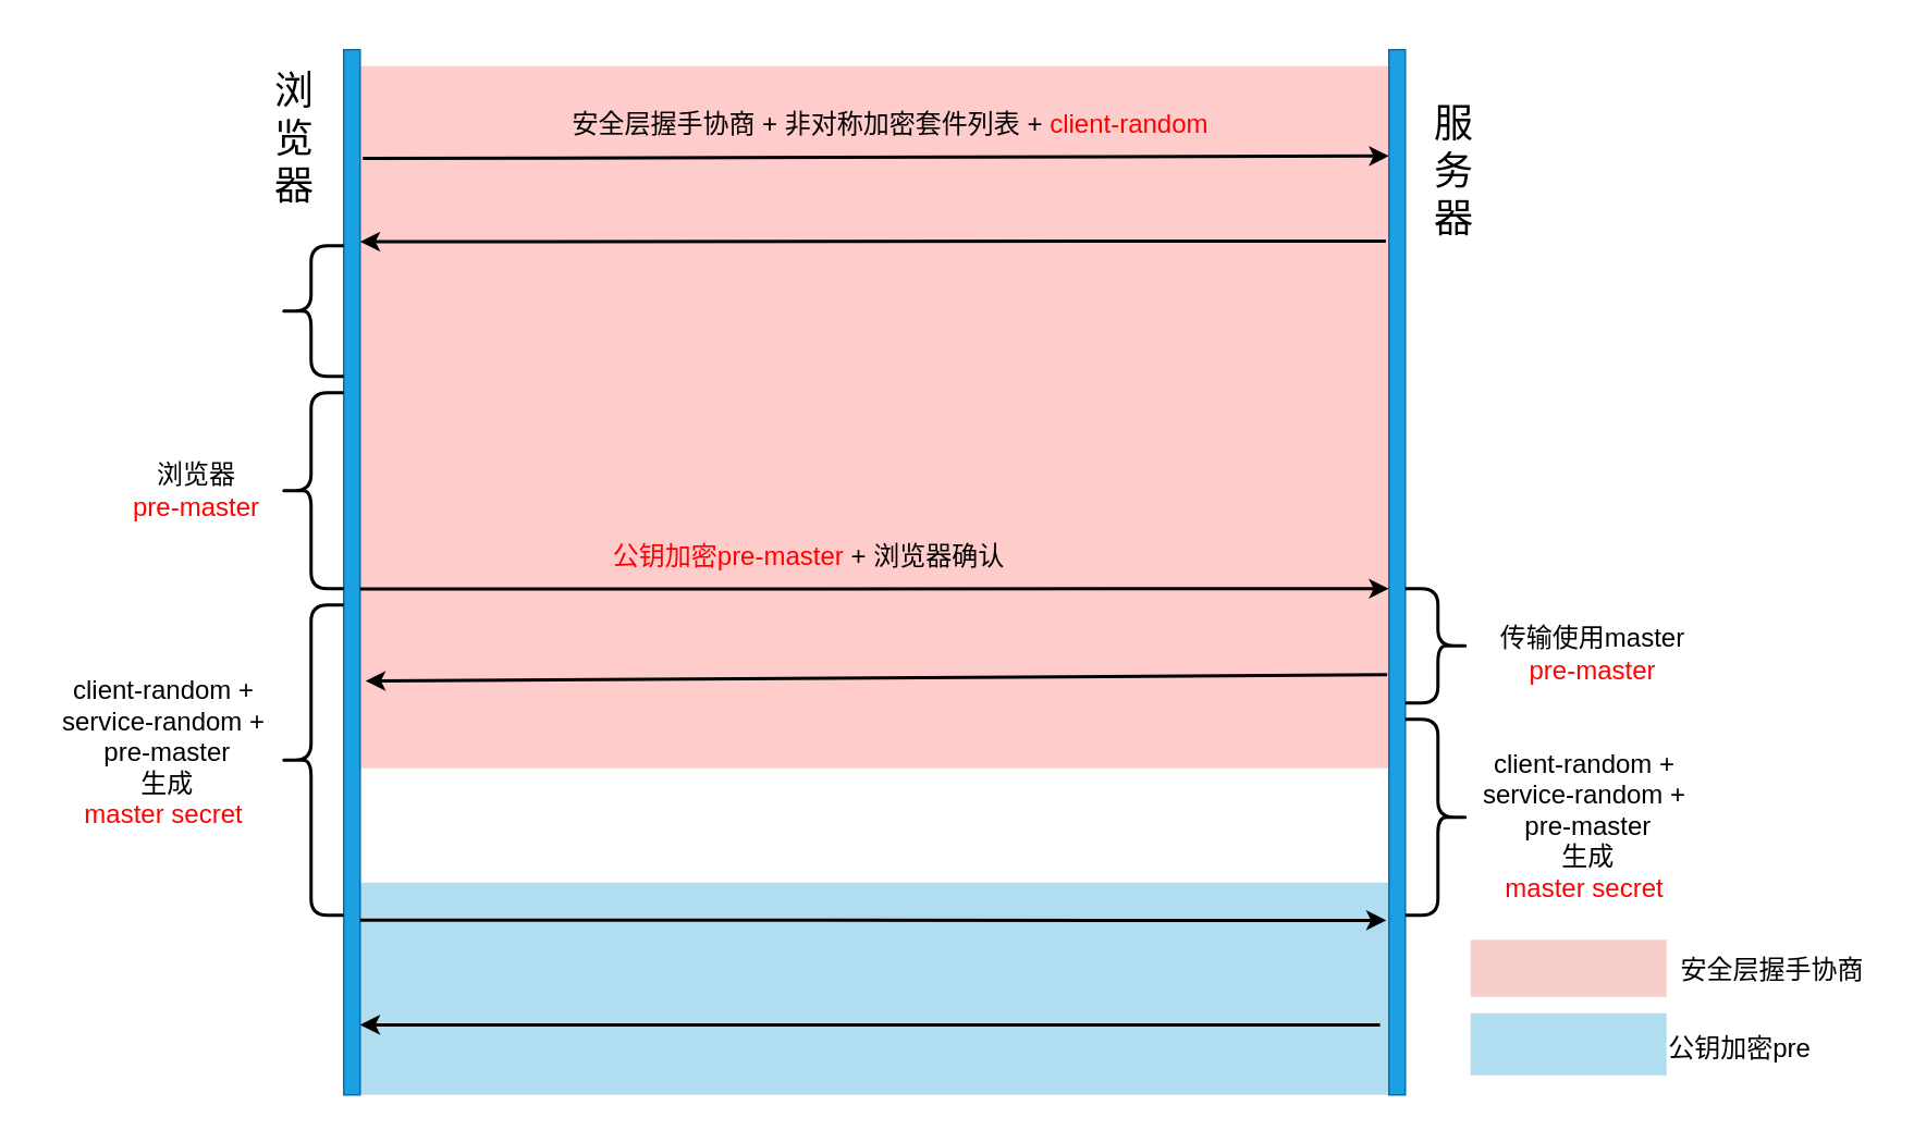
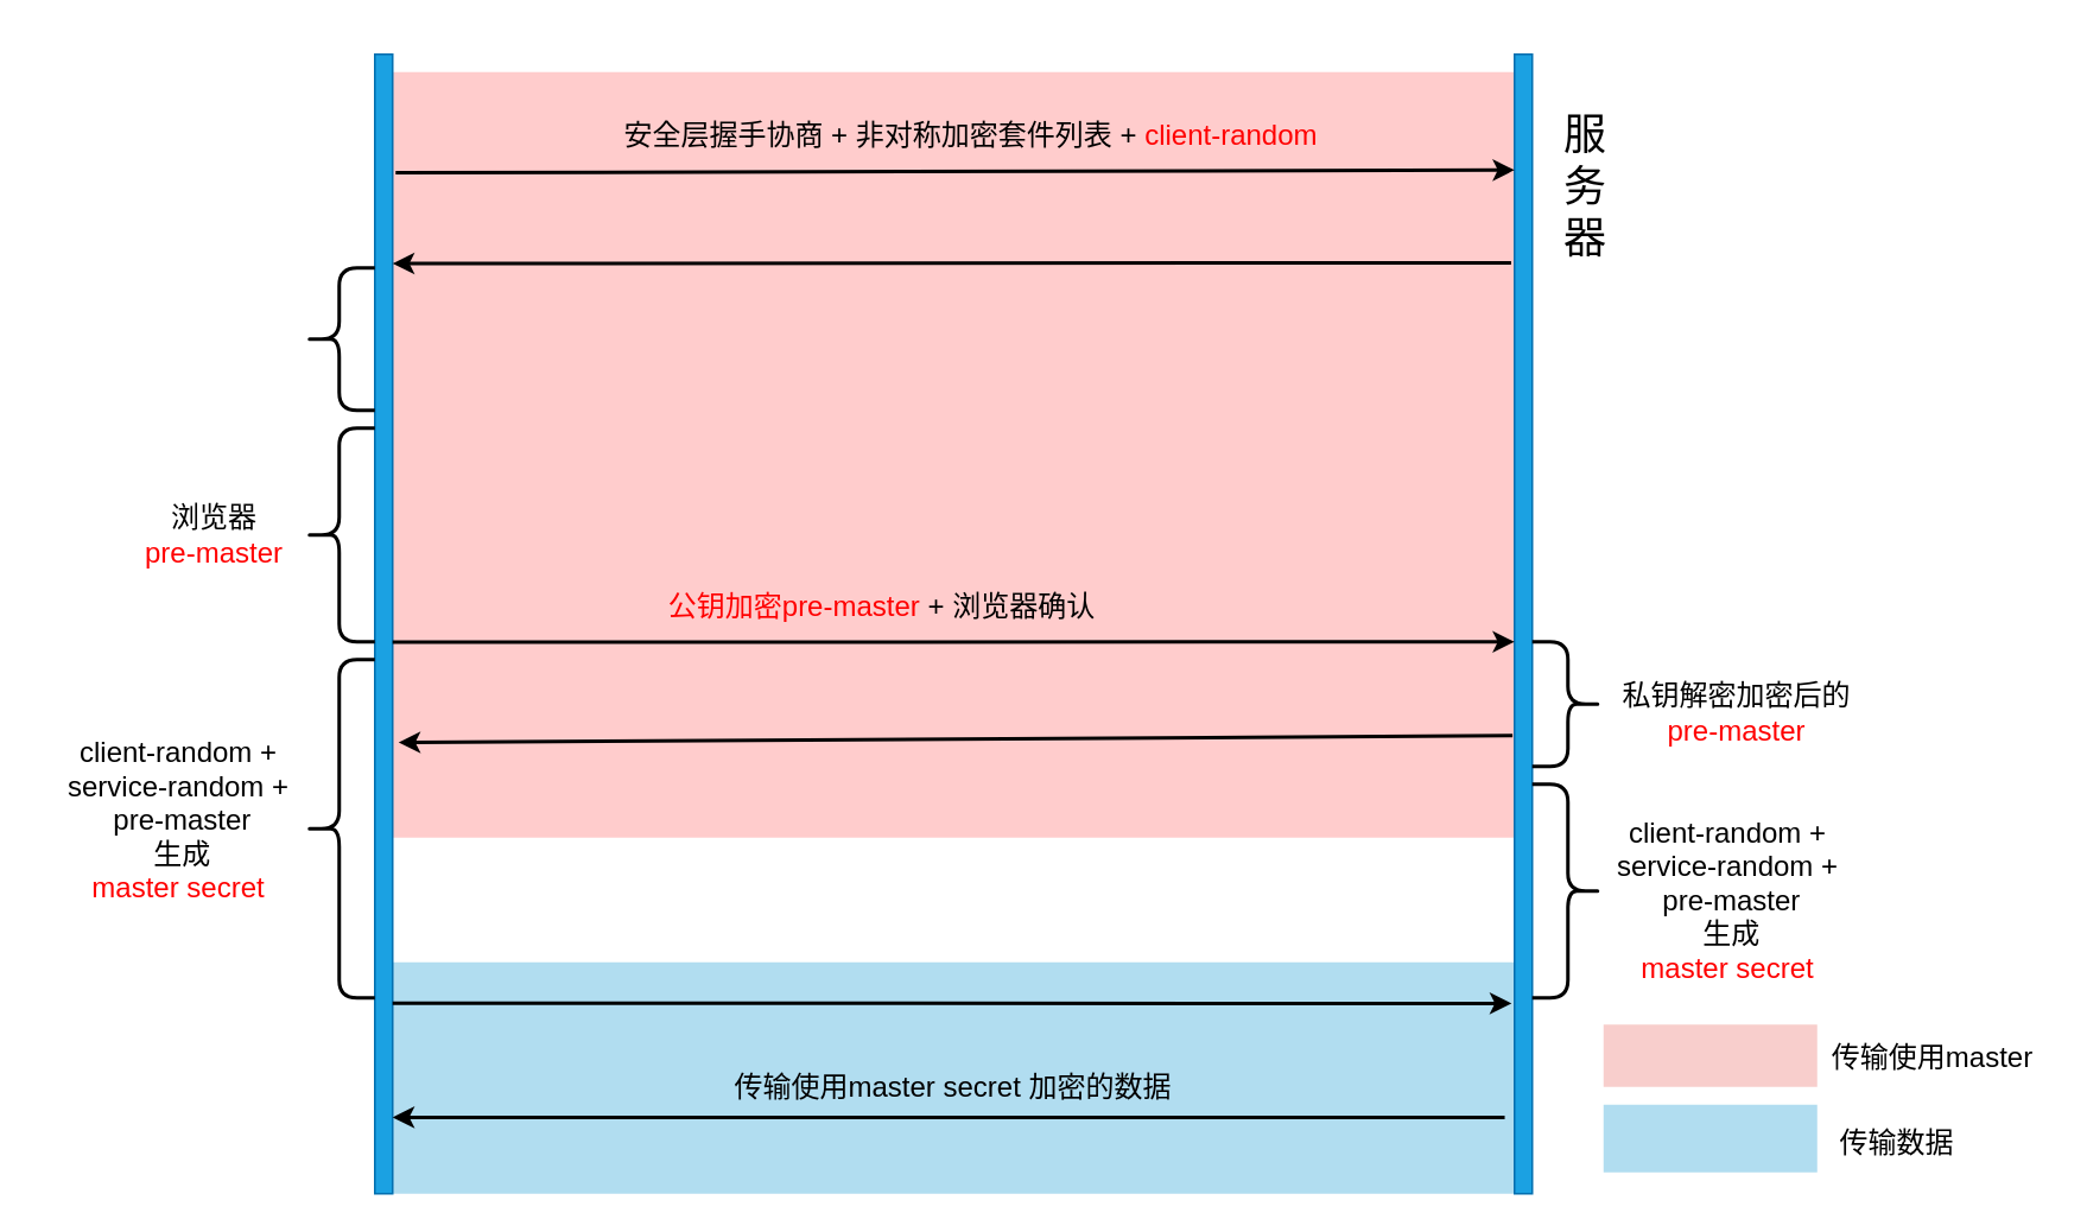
  <mxCell id="0" />
  <mxCell id="1" parent="0" />
  <mxCell id="2" value="" style="rounded=0;whiteSpace=wrap;html=1;strokeColor=none;strokeWidth=2;fontSize=16;fillColor=#b1ddf0;" vertex="1" parent="1"><mxGeometry x="220" y="540" width="630" height="130" as="geometry" /></mxCell>
  <mxCell id="3" value="" style="rounded=0;whiteSpace=wrap;html=1;strokeColor=none;strokeWidth=2;fontSize=16;fillColor=#ffcccc;" vertex="1" parent="1"><mxGeometry x="220" y="40" width="630" height="430" as="geometry" /></mxCell>
  <mxCell id="4" value="" style="rounded=0;whiteSpace=wrap;html=1;fillColor=#1ba1e2;fontColor=#000000;strokeColor=#006EAF;fontSize=16;" vertex="1" parent="1"><mxGeometry x="210" y="30" width="10" height="640" as="geometry" /></mxCell>
  <mxCell id="5" value="" style="rounded=0;whiteSpace=wrap;html=1;fillColor=#1ba1e2;fontColor=#000000;strokeColor=#006EAF;fontSize=16;" vertex="1" parent="1"><mxGeometry x="850" y="30" width="10" height="640" as="geometry" /></mxCell>
- <mxCell id="6" value="&lt;font style=&quot;font-size: 24px;&quot;&gt;浏览器&lt;/font&gt;" style="text;html=1;strokeColor=none;fillColor=none;align=center;verticalAlign=middle;whiteSpace=wrap;rounded=0;fontColor=#000000;fontSize=16;" vertex="1" parent="1"><mxGeometry x="160" y="20" width="40" height="130" as="geometry" /></mxCell>
  <mxCell id="7" value="服务器" style="text;html=1;strokeColor=none;fillColor=none;align=center;verticalAlign=middle;whiteSpace=wrap;rounded=0;fontColor=#000000;fontSize=24;" vertex="1" parent="1"><mxGeometry x="870" y="40" width="40" height="130" as="geometry" /></mxCell>
  <mxCell id="8" value="" style="endArrow=classic;html=1;fontColor=#000000;exitX=1.167;exitY=0.104;exitDx=0;exitDy=0;exitPerimeter=0;strokeWidth=2;strokeColor=#000000;fontSize=16;" edge="1" parent="1" source="4"><mxGeometry width="50" height="50" relative="1" as="geometry"><mxPoint x="390" y="410" as="sourcePoint" /><mxPoint x="850" y="95" as="targetPoint" /></mxGeometry></mxCell>
  <mxCell id="9" value="&lt;font color=&quot;#ff0000&quot;&gt;公钥加密pre-master&lt;/font&gt; + 浏览器确认" style="text;html=1;strokeColor=none;fillColor=none;align=center;verticalAlign=middle;whiteSpace=wrap;rounded=0;fontColor=#000000;fontSize=16;" vertex="1" parent="1"><mxGeometry x="340" y="330" width="310" height="20" as="geometry" /></mxCell>
  <mxCell id="10" value="安全层握手协商 + 非对称加密套件列表 + &lt;font color=&quot;#ff0000&quot;&gt;client-random&lt;/font&gt;" style="text;html=1;strokeColor=none;fillColor=none;align=center;verticalAlign=middle;whiteSpace=wrap;rounded=0;fontColor=#000000;fontSize=16;" vertex="1" parent="1"><mxGeometry x="300" y="50" width="490" height="50" as="geometry" /></mxCell>
  <mxCell id="11" value="" style="endArrow=classic;html=1;strokeColor=#000000;strokeWidth=2;fontColor=#000000;exitX=-0.189;exitY=0.183;exitDx=0;exitDy=0;exitPerimeter=0;entryX=0;entryY=0.25;entryDx=0;entryDy=0;fontSize=16;" edge="1" parent="1" source="5" target="3"><mxGeometry width="50" height="50" relative="1" as="geometry"><mxPoint x="390" y="290" as="sourcePoint" /><mxPoint x="440" y="240" as="targetPoint" /></mxGeometry></mxCell>
  <mxCell id="12" value="" style="shape=curlyBracket;whiteSpace=wrap;html=1;rounded=1;labelPosition=left;verticalLabelPosition=middle;align=right;verticalAlign=middle;fontColor=#000000;strokeColor=#000000;strokeWidth=2;fontSize=16;" vertex="1" parent="1"><mxGeometry x="170" y="150" width="40" height="80" as="geometry" /></mxCell>
  <mxCell id="13" value="" style="shape=curlyBracket;whiteSpace=wrap;html=1;rounded=1;labelPosition=left;verticalLabelPosition=middle;align=right;verticalAlign=middle;strokeColor=#000000;strokeWidth=2;fontColor=#000000;fontSize=16;" vertex="1" parent="1"><mxGeometry x="170" y="240" width="40" height="120" as="geometry" /></mxCell>
  <mxCell id="14" value="浏览器 &lt;br&gt;&lt;font color=&quot;#ff0000&quot;&gt;pre-master&lt;/font&gt;" style="text;html=1;strokeColor=none;fillColor=none;align=center;verticalAlign=middle;whiteSpace=wrap;rounded=0;strokeWidth=2;fontColor=#000000;fontSize=16;" vertex="1" parent="1"><mxGeometry x="50" y="285" width="140" height="30" as="geometry" /></mxCell>
  <mxCell id="15" value="" style="endArrow=classic;html=1;strokeColor=#000000;strokeWidth=2;fontColor=#000000;exitX=1;exitY=0.516;exitDx=0;exitDy=0;fontSize=16;exitPerimeter=0;" edge="1" parent="1" source="4"><mxGeometry width="50" height="50" relative="1" as="geometry"><mxPoint x="390" y="370" as="sourcePoint" /><mxPoint x="850" y="360" as="targetPoint" /></mxGeometry></mxCell>
  <mxCell id="16" value="" style="shape=curlyBracket;whiteSpace=wrap;html=1;rounded=1;flipH=1;labelPosition=right;verticalLabelPosition=middle;align=left;verticalAlign=middle;strokeColor=#000000;strokeWidth=2;fontColor=#000000;fontSize=16;" vertex="1" parent="1"><mxGeometry x="860" y="360" width="40" height="70" as="geometry" /></mxCell>
- <mxCell id="17" value="传输使用master&lt;br&gt;&lt;font color=&quot;#ff0000&quot;&gt;pre-master&lt;/font&gt;" style="text;html=1;strokeColor=none;fillColor=none;align=center;verticalAlign=middle;whiteSpace=wrap;rounded=0;strokeWidth=2;fontColor=#000000;fontSize=16;" vertex="1" parent="1"><mxGeometry x="880" y="380" width="190" height="40" as="geometry" /></mxCell>
+ <mxCell id="17" value="私钥解密加密后的&lt;br&gt;&lt;font color=&quot;#ff0000&quot;&gt;pre-master&lt;/font&gt;" style="text;html=1;strokeColor=none;fillColor=none;align=center;verticalAlign=middle;whiteSpace=wrap;rounded=0;strokeWidth=2;fontColor=#000000;fontSize=16;" vertex="1" parent="1"><mxGeometry x="880" y="380" width="190" height="40" as="geometry" /></mxCell>
  <mxCell id="18" value="" style="endArrow=classic;html=1;strokeColor=#000000;strokeWidth=2;fontColor=#000000;exitX=-0.108;exitY=0.598;exitDx=0;exitDy=0;exitPerimeter=0;fontSize=16;entryX=1.334;entryY=0.604;entryDx=0;entryDy=0;entryPerimeter=0;" edge="1" parent="1" source="5" target="4"><mxGeometry width="50" height="50" relative="1" as="geometry"><mxPoint x="270" y="440" as="sourcePoint" /><mxPoint x="230" y="413" as="targetPoint" /></mxGeometry></mxCell>
  <mxCell id="19" value="" style="shape=curlyBracket;whiteSpace=wrap;html=1;rounded=1;labelPosition=left;verticalLabelPosition=middle;align=right;verticalAlign=middle;strokeColor=#000000;strokeWidth=2;fontColor=#000000;fontSize=16;" vertex="1" parent="1"><mxGeometry x="170" y="370" width="40" height="190" as="geometry" /></mxCell>
  <mxCell id="20" value="client-random + service-random +&lt;br&gt;&amp;nbsp;pre-master&lt;br style=&quot;font-size: 16px;&quot;&gt;&amp;nbsp;生成&lt;br style=&quot;font-size: 16px;&quot;&gt;&lt;font color=&quot;#ff0000&quot;&gt;master secret&lt;/font&gt;" style="text;html=1;strokeColor=none;fillColor=none;align=center;verticalAlign=middle;whiteSpace=wrap;rounded=0;strokeWidth=2;fontColor=#000000;fontSize=16;" vertex="1" parent="1"><mxGeometry x="20" y="410" width="160" height="100" as="geometry" /></mxCell>
  <mxCell id="21" value="client-random + &lt;br&gt;service-random +&lt;br&gt;&amp;nbsp;pre-master&lt;br style=&quot;font-size: 16px;&quot;&gt;&amp;nbsp;生成&lt;br style=&quot;font-size: 16px;&quot;&gt;&lt;font color=&quot;#ff0000&quot;&gt;master secret&lt;/font&gt;" style="text;html=1;strokeColor=none;fillColor=none;align=center;verticalAlign=middle;whiteSpace=wrap;rounded=0;strokeWidth=2;fontColor=#000000;fontSize=16;" vertex="1" parent="1"><mxGeometry x="880" y="460" width="180" height="90" as="geometry" /></mxCell>
  <mxCell id="22" value="" style="shape=curlyBracket;whiteSpace=wrap;html=1;rounded=1;flipH=1;labelPosition=right;verticalLabelPosition=middle;align=left;verticalAlign=middle;strokeColor=#000000;strokeWidth=2;fontColor=#000000;fontSize=16;" vertex="1" parent="1"><mxGeometry x="860" y="440" width="40" height="120" as="geometry" /></mxCell>
  <mxCell id="23" value="" style="endArrow=classic;html=1;strokeColor=#000000;strokeWidth=2;fontColor=#000000;fontSize=16;entryX=-0.166;entryY=0.833;entryDx=0;entryDy=0;entryPerimeter=0;" edge="1" parent="1" target="5"><mxGeometry width="50" height="50" relative="1" as="geometry"><mxPoint x="220" y="563" as="sourcePoint" /><mxPoint x="840" y="560" as="targetPoint" /></mxGeometry></mxCell>
  <mxCell id="24" value="" style="endArrow=classic;html=1;strokeColor=#000000;strokeWidth=2;fontColor=#000000;exitX=-0.548;exitY=0.933;exitDx=0;exitDy=0;exitPerimeter=0;entryX=1;entryY=0.933;entryDx=0;entryDy=0;entryPerimeter=0;fontSize=16;" edge="1" parent="1" source="5" target="4"><mxGeometry width="50" height="50" relative="1" as="geometry"><mxPoint x="380" y="550" as="sourcePoint" /><mxPoint x="430" y="500" as="targetPoint" /></mxGeometry></mxCell>
+ <mxCell id="25" value="传输使用master secret 加密的数据" style="text;html=1;strokeColor=none;fillColor=none;align=center;verticalAlign=middle;whiteSpace=wrap;rounded=0;strokeWidth=2;fontColor=#000000;fontSize=16;" vertex="1" parent="1"><mxGeometry x="335" y="600" width="400" height="20" as="geometry" /></mxCell>
  <mxCell id="26" value="" style="rounded=0;whiteSpace=wrap;html=1;dashed=1;strokeColor=none;strokeWidth=2;fontSize=16;fillColor=#f8cecc;" vertex="1" parent="1"><mxGeometry x="900" y="575" width="120" height="35" as="geometry" /></mxCell>
  <mxCell id="27" value="" style="rounded=0;whiteSpace=wrap;html=1;dashed=1;strokeColor=none;strokeWidth=2;fontSize=16;fillColor=#b1ddf0;" vertex="1" parent="1"><mxGeometry x="900" y="620" width="120" height="38" as="geometry" /></mxCell>
- <mxCell id="28" value="安全层握手协商" style="text;html=1;strokeColor=none;fillColor=none;align=center;verticalAlign=middle;whiteSpace=wrap;rounded=0;dashed=1;strokeWidth=2;fontSize=16;fontColor=#000000;" vertex="1" parent="1"><mxGeometry x="1020" y="575" width="130" height="35" as="geometry" /></mxCell>
- <mxCell id="29" value="公钥加密pre" style="text;html=1;strokeColor=none;fillColor=none;align=center;verticalAlign=middle;whiteSpace=wrap;rounded=0;dashed=1;strokeWidth=2;fontSize=16;fontColor=#000000;" vertex="1" parent="1"><mxGeometry x="1000" y="623" width="130" height="35" as="geometry" /></mxCell>
+ <mxCell id="28" value="传输使用master" style="text;html=1;strokeColor=none;fillColor=none;align=center;verticalAlign=middle;whiteSpace=wrap;rounded=0;dashed=1;strokeWidth=2;fontSize=16;fontColor=#000000;" vertex="1" parent="1"><mxGeometry x="1020" y="575" width="130" height="35" as="geometry" /></mxCell>
+ <mxCell id="29" value="传输数据" style="text;html=1;strokeColor=none;fillColor=none;align=center;verticalAlign=middle;whiteSpace=wrap;rounded=0;dashed=1;strokeWidth=2;fontSize=16;fontColor=#000000;" vertex="1" parent="1"><mxGeometry x="1000" y="623" width="130" height="35" as="geometry" /></mxCell>
